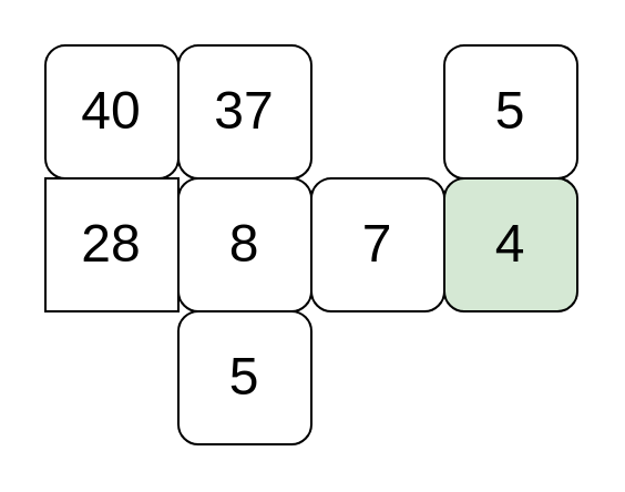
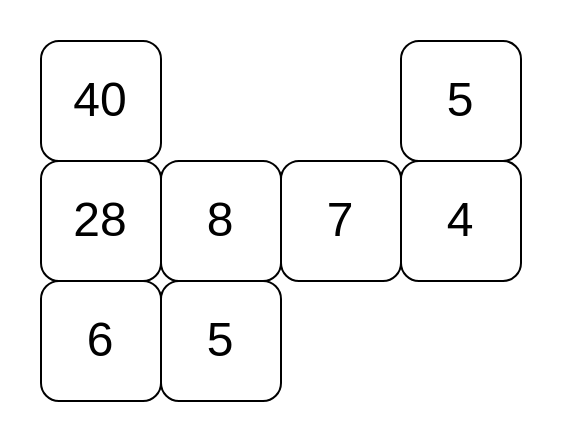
  <mxCell id="0" />
  <mxCell id="1" parent="0" />
  <mxCell id="2" value="&lt;span style=&quot;font-size: 24px&quot;&gt;40&lt;/span&gt;" style="rounded=1;whiteSpace=wrap;html=1;fillColor=#FFFFFF;" vertex="1" parent="1"><mxGeometry x="20" y="20" width="60" height="60" as="geometry" /></mxCell>
- <mxCell id="3" value="&lt;span style=&quot;font-size: 24px&quot;&gt;37&lt;/span&gt;" style="rounded=1;whiteSpace=wrap;html=1;fillColor=#FFFFFF;" vertex="1" parent="1"><mxGeometry x="80" y="20" width="60" height="60" as="geometry" /></mxCell>
  <mxCell id="4" value="&lt;span style=&quot;font-size: 24px&quot;&gt;5&lt;/span&gt;" style="rounded=1;whiteSpace=wrap;html=1;fillColor=#FFFFFF;" vertex="1" parent="1"><mxGeometry x="200" y="20" width="60" height="60" as="geometry" /></mxCell>
- <mxCell id="5" value="&lt;span style=&quot;font-size: 24px&quot;&gt;28&lt;/span&gt;" style="whiteSpace=wrap;html=1;fillColor=#FFFFFF;rounded=0;" vertex="1" parent="1"><mxGeometry x="20" y="80" width="60" height="60" as="geometry" /></mxCell>
+ <mxCell id="5" value="&lt;span style=&quot;font-size: 24px&quot;&gt;28&lt;/span&gt;" style="rounded=1;whiteSpace=wrap;html=1;fillColor=#FFFFFF;" vertex="1" parent="1"><mxGeometry x="20" y="80" width="60" height="60" as="geometry" /></mxCell>
  <mxCell id="6" value="&lt;span style=&quot;font-size: 24px&quot;&gt;8&lt;/span&gt;" style="rounded=1;whiteSpace=wrap;html=1;fillColor=#FFFFFF;" vertex="1" parent="1"><mxGeometry x="80" y="80" width="60" height="60" as="geometry" /></mxCell>
  <mxCell id="7" value="&lt;span style=&quot;font-size: 24px&quot;&gt;7&lt;/span&gt;" style="rounded=1;whiteSpace=wrap;html=1;fillColor=#FFFFFF;" vertex="1" parent="1"><mxGeometry x="140" y="80" width="60" height="60" as="geometry" /></mxCell>
- <mxCell id="8" value="&lt;span style=&quot;font-size: 24px&quot;&gt;4&lt;/span&gt;" style="rounded=1;whiteSpace=wrap;html=1;fillColor=#d5e8d4;" vertex="1" parent="1"><mxGeometry x="200" y="80" width="60" height="60" as="geometry" /></mxCell>
+ <mxCell id="8" value="&lt;span style=&quot;font-size: 24px&quot;&gt;4&lt;/span&gt;" style="rounded=1;whiteSpace=wrap;html=1;fillColor=#FFFFFF;" vertex="1" parent="1"><mxGeometry x="200" y="80" width="60" height="60" as="geometry" /></mxCell>
+ <mxCell id="9" value="&lt;span style=&quot;font-size: 24px&quot;&gt;6&lt;/span&gt;" style="rounded=1;whiteSpace=wrap;html=1;fillColor=#FFFFFF;" vertex="1" parent="1"><mxGeometry x="20" y="140" width="60" height="60" as="geometry" /></mxCell>
  <mxCell id="10" value="&lt;span style=&quot;font-size: 24px&quot;&gt;5&lt;/span&gt;" style="rounded=1;whiteSpace=wrap;html=1;fillColor=#FFFFFF;" vertex="1" parent="1"><mxGeometry x="80" y="140" width="60" height="60" as="geometry" /></mxCell>
